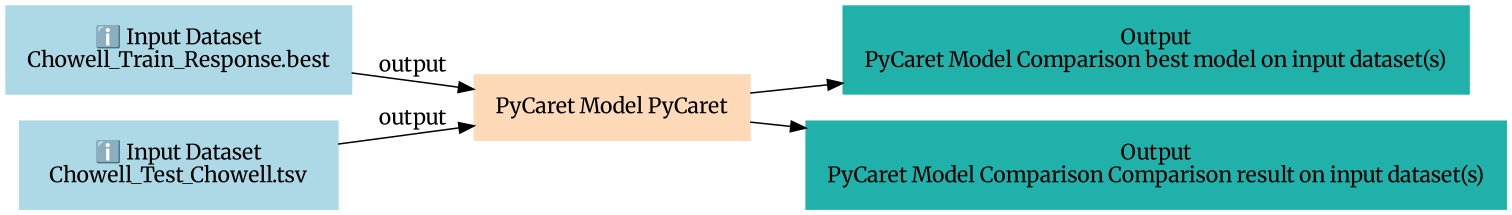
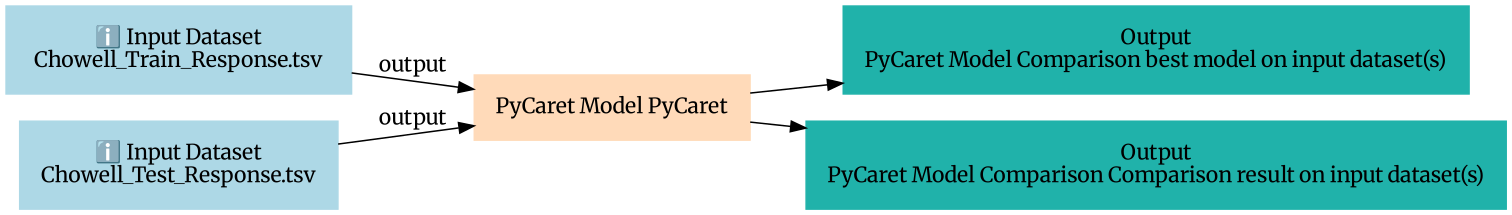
  digraph {
    fontname=Merriweather
    rankdir=LR
    node [color=lightblue fontname=Merriweather margin="0.2,0.2" shape=box style=filled]
    edge [fontname=Merriweather]
-   n1 [label="ℹ️ Input Dataset\nChowell_Train_Response.best"]
+   n1 [label="ℹ️ Input Dataset\nChowell_Train_Response.tsv"]
    n2 [color=peachpuff label="PyCaret Model PyCaret"]
    n3 [color=lightseagreen label="Output\nPyCaret Model Comparison best model on input dataset(s)"]
    n4 [color=lightseagreen label="Output\nPyCaret Model Comparison Comparison result on input dataset(s)"]
-   n5 [label="ℹ️ Input Dataset\nChowell_Test_Chowell.tsv"]
+   n5 [label="ℹ️ Input Dataset\nChowell_Test_Response.tsv"]
    n1 -> n2 [label=output]
    n2 -> n3
    n2 -> n4
    n5 -> n2 [label=output]
  }
